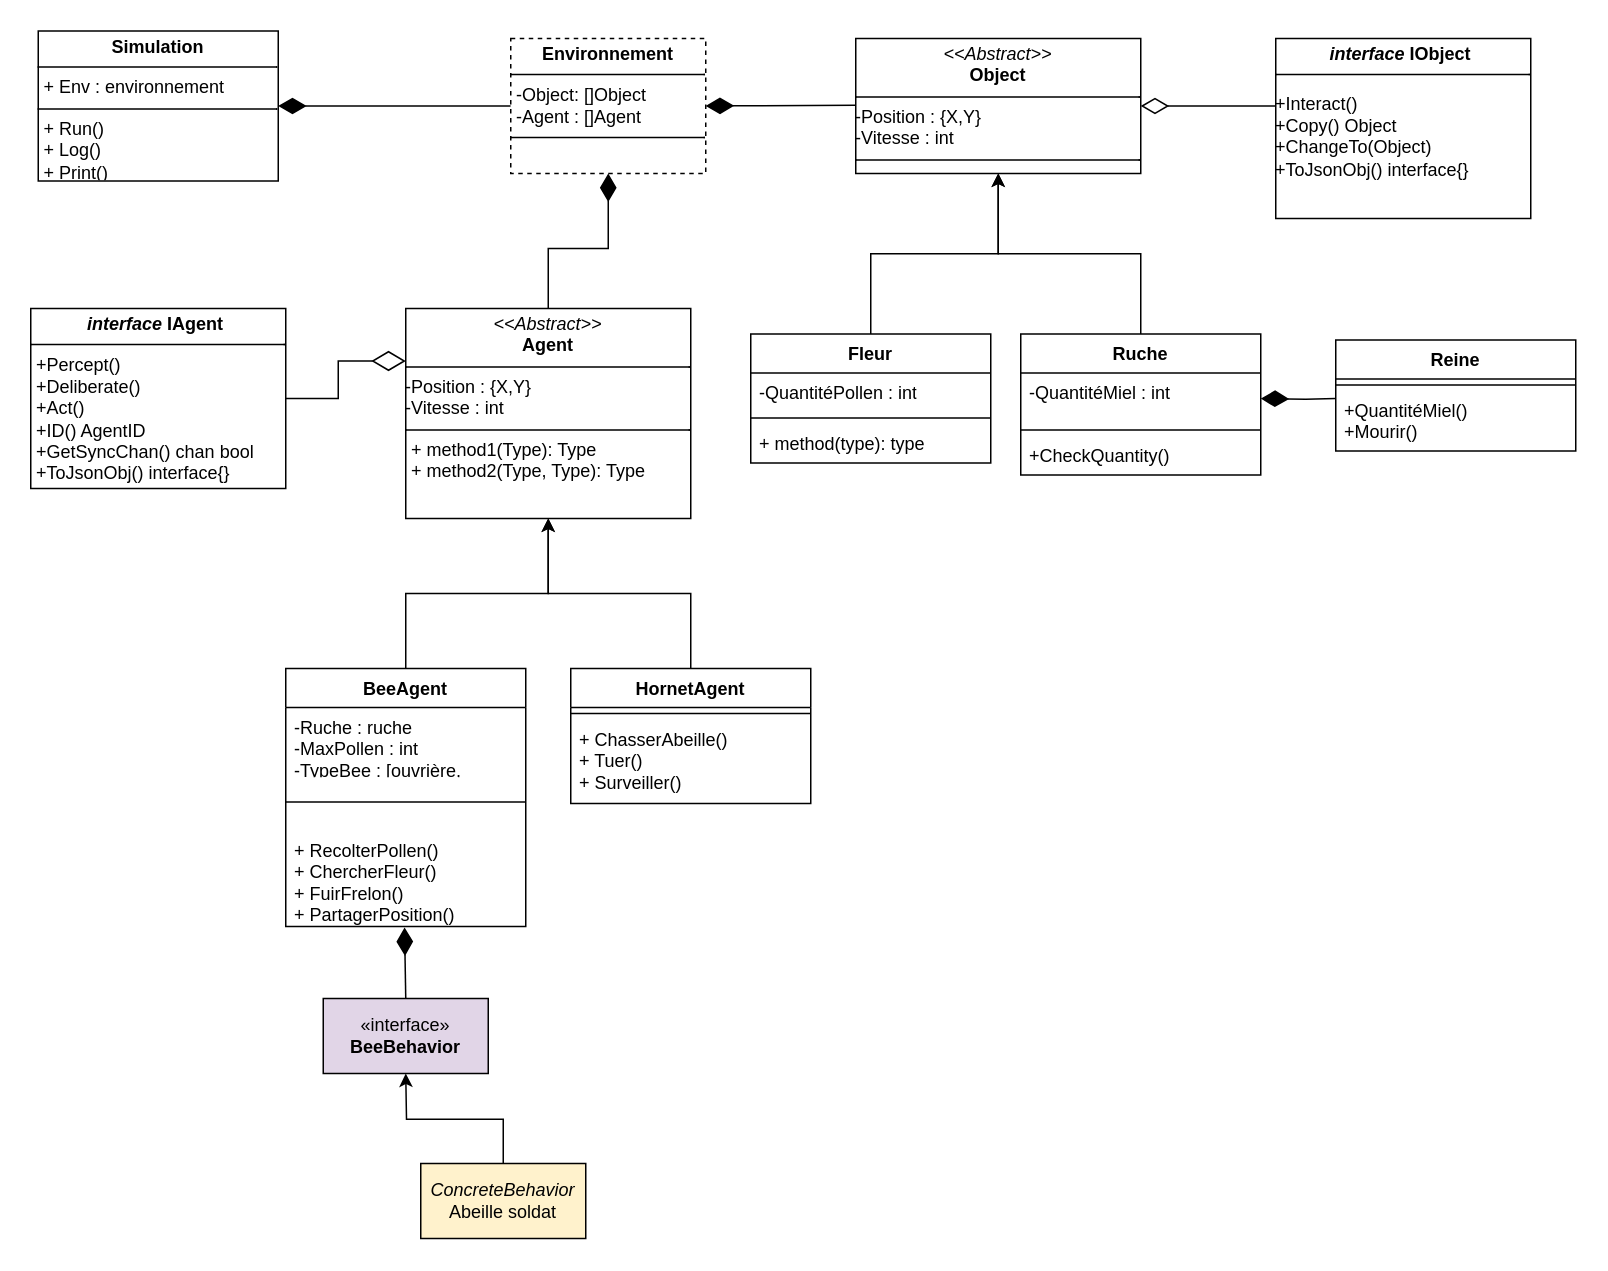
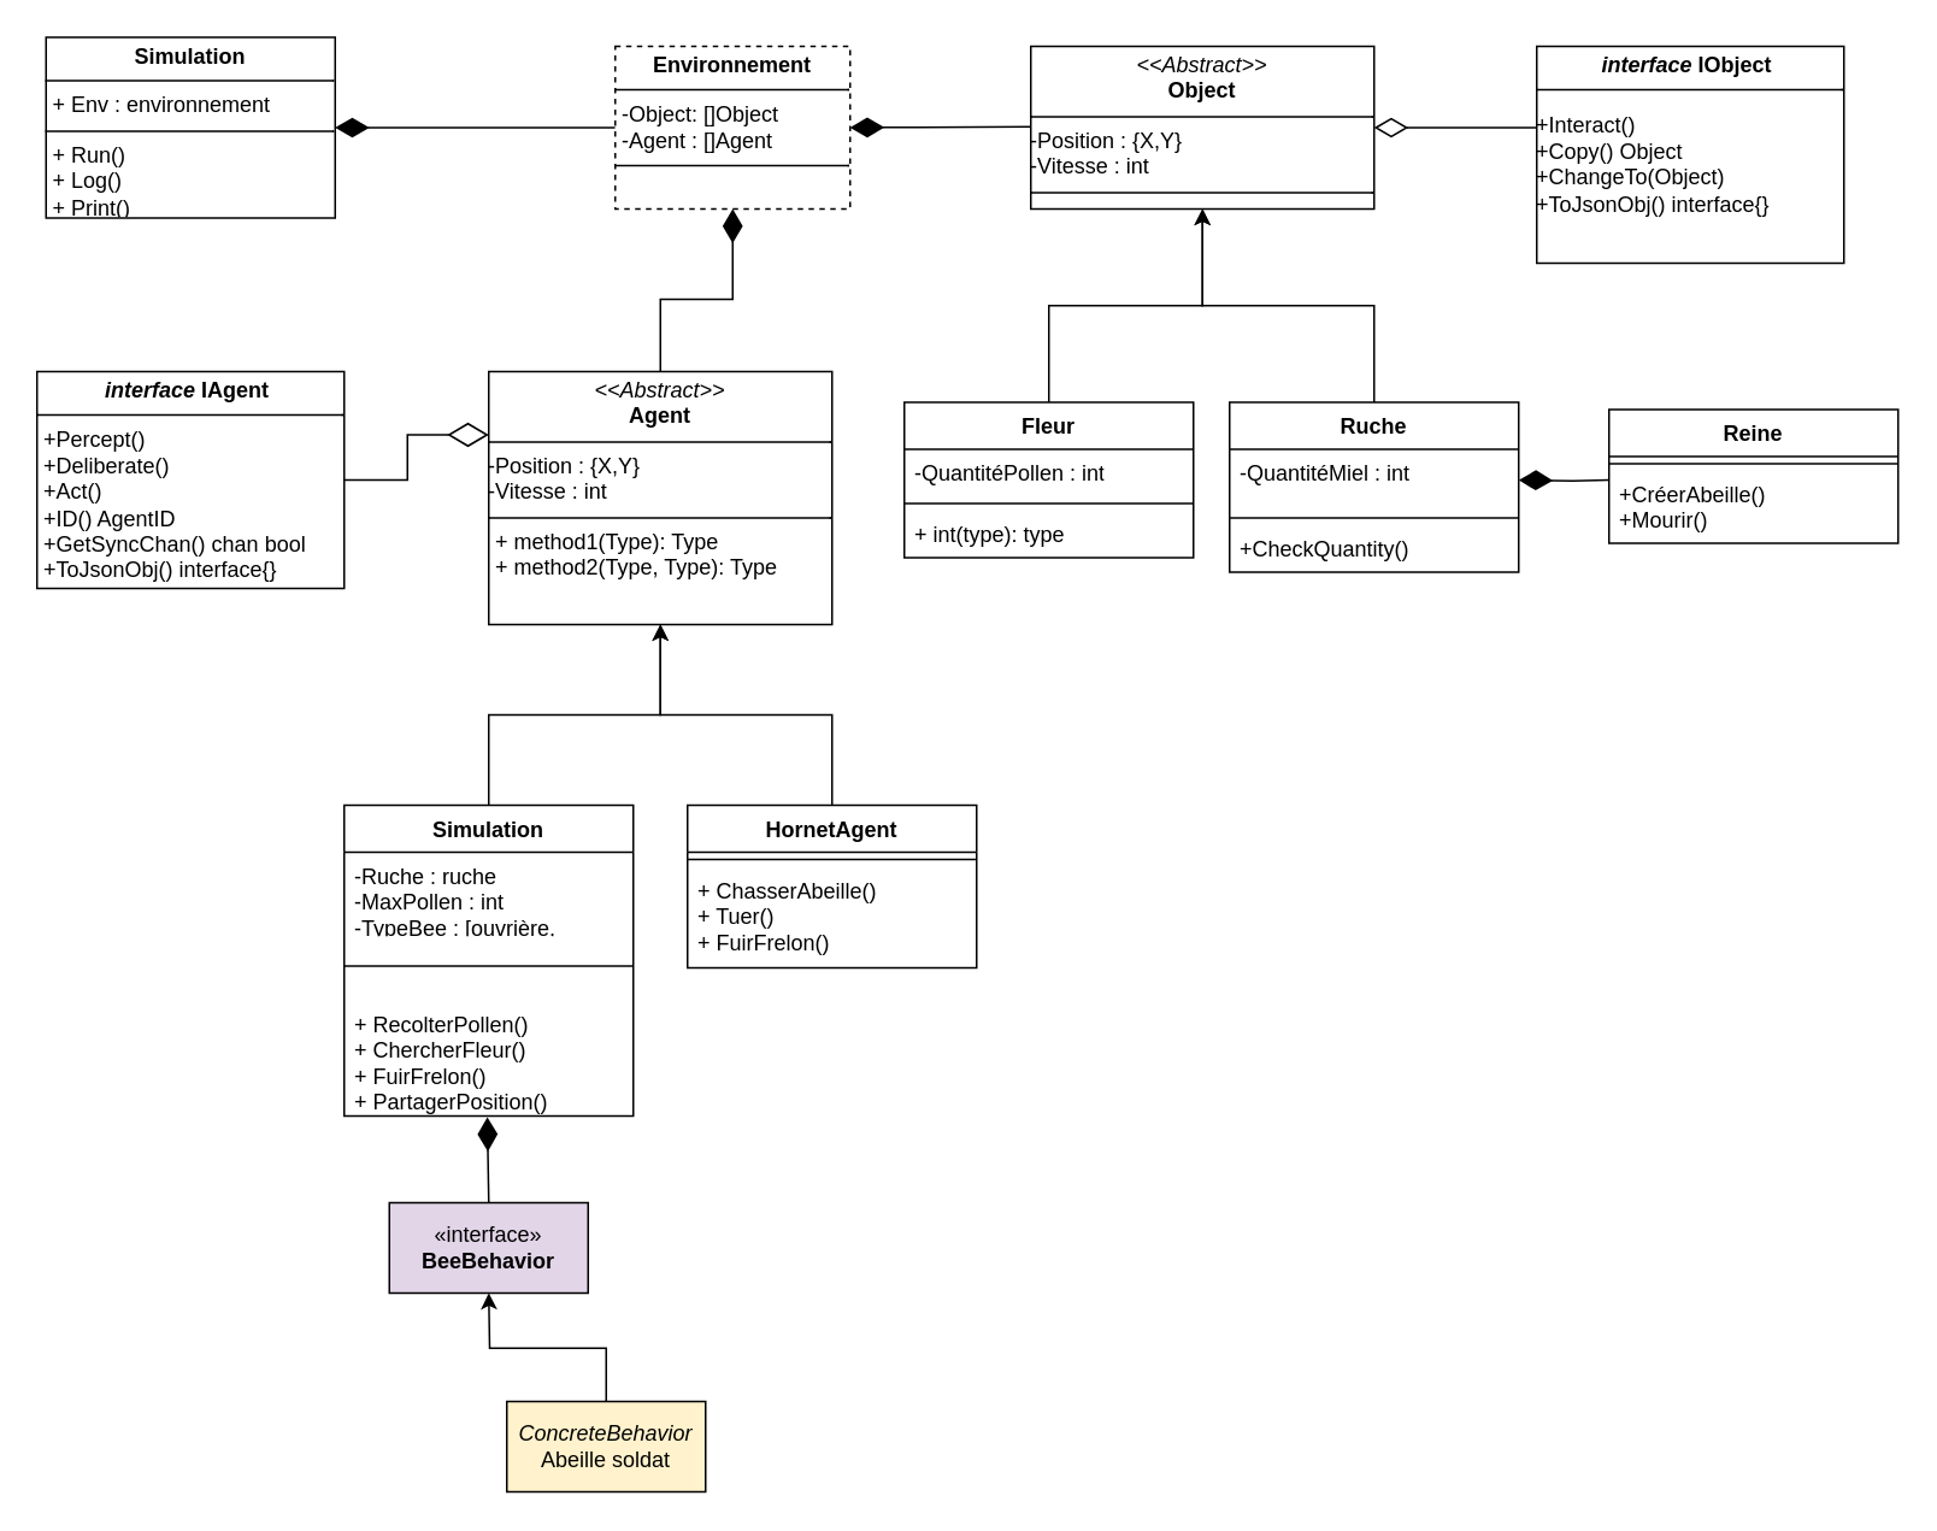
  <mxCell id="0" />
  <mxCell id="1" parent="0" />
  <mxCell id="2" style="edgeStyle=orthogonalEdgeStyle;rounded=0;orthogonalLoop=1;jettySize=auto;html=1;exitX=1;exitY=0.5;exitDx=0;exitDy=0;entryX=0;entryY=0.25;entryDx=0;entryDy=0;endArrow=diamondThin;endFill=0;startSize=14;endSize=20;" edge="1" parent="1" source="3" target="14"><mxGeometry relative="1" as="geometry" /></mxCell>
  <mxCell id="3" value="&lt;p style=&quot;margin:0px;margin-top:4px;text-align:center;&quot;&gt;&lt;b&gt;&lt;i&gt;interface&lt;/i&gt; IAgent&amp;nbsp;&lt;/b&gt;&lt;/p&gt;&lt;hr size=&quot;1&quot; style=&quot;border-style:solid;&quot;&gt;&lt;p style=&quot;margin:0px;margin-left:4px;&quot;&gt;&lt;/p&gt;&lt;p style=&quot;margin:0px;margin-left:4px;&quot;&gt;+Percept()&lt;/p&gt;&lt;p style=&quot;margin:0px;margin-left:4px;&quot;&gt;+Deliberate()&lt;/p&gt;&lt;p style=&quot;margin:0px;margin-left:4px;&quot;&gt;+Act()&lt;/p&gt;&lt;p style=&quot;margin:0px;margin-left:4px;&quot;&gt;+ID() AgentID&lt;/p&gt;&lt;p style=&quot;margin:0px;margin-left:4px;&quot;&gt;&lt;span class=&quot;&quot;&gt;+GetSyncChan() &lt;/span&gt;&lt;span class=&quot;hljs-keyword&quot;&gt;chan&lt;/span&gt;&lt;span class=&quot;&quot;&gt; &lt;/span&gt;&lt;span class=&quot;hljs-type&quot;&gt;bool&lt;/span&gt;&lt;/p&gt;&lt;p style=&quot;margin:0px;margin-left:4px;&quot;&gt;&lt;span class=&quot;&quot;&gt;+ToJsonObj() &lt;/span&gt;&lt;span class=&quot;hljs-keyword&quot;&gt;interface&lt;/span&gt;&lt;span class=&quot;&quot;&gt;{}&lt;/span&gt;&lt;/p&gt;" style="verticalAlign=top;align=left;overflow=fill;html=1;whiteSpace=wrap;" vertex="1" parent="1"><mxGeometry x="20" y="205" width="170" height="120" as="geometry" /></mxCell>
  <mxCell id="4" style="edgeStyle=orthogonalEdgeStyle;rounded=0;orthogonalLoop=1;jettySize=auto;html=1;exitX=0.5;exitY=0;exitDx=0;exitDy=0;entryX=0.5;entryY=1;entryDx=0;entryDy=0;" edge="1" parent="1" source="5" target="14"><mxGeometry relative="1" as="geometry" /></mxCell>
- <mxCell id="5" value="BeeAgent" style="swimlane;fontStyle=1;align=center;verticalAlign=top;childLayout=stackLayout;horizontal=1;startSize=26;horizontalStack=0;resizeParent=1;resizeParentMax=0;resizeLast=0;collapsible=1;marginBottom=0;whiteSpace=wrap;html=1;" vertex="1" parent="1"><mxGeometry x="190" y="445" width="160" height="172" as="geometry" /></mxCell>
+ <mxCell id="5" value="Simulation" style="swimlane;fontStyle=1;align=center;verticalAlign=top;childLayout=stackLayout;horizontal=1;startSize=26;horizontalStack=0;resizeParent=1;resizeParentMax=0;resizeLast=0;collapsible=1;marginBottom=0;whiteSpace=wrap;html=1;" vertex="1" parent="1"><mxGeometry x="190" y="445" width="160" height="172" as="geometry" /></mxCell>
  <mxCell id="6" value="&lt;div&gt;-Ruche : ruche&lt;br&gt;&lt;/div&gt;&lt;div&gt;-MaxPollen : int&lt;/div&gt;&lt;div&gt;-TypeBee : [ouvrière, soldat]&lt;/div&gt;" style="text;strokeColor=none;fillColor=none;align=left;verticalAlign=top;spacingLeft=4;spacingRight=4;overflow=hidden;rotatable=0;points=[[0,0.5],[1,0.5]];portConstraint=eastwest;whiteSpace=wrap;html=1;" vertex="1" parent="5"><mxGeometry y="26" width="160" height="44" as="geometry" /></mxCell>
  <mxCell id="7" value="" style="line;strokeWidth=1;fillColor=none;align=left;verticalAlign=middle;spacingTop=-1;spacingLeft=3;spacingRight=3;rotatable=0;labelPosition=right;points=[];portConstraint=eastwest;strokeColor=inherit;" vertex="1" parent="5"><mxGeometry y="70" width="160" height="38" as="geometry" /></mxCell>
  <mxCell id="8" value="+ RecolterPollen()&lt;div&gt;+ ChercherFleur()&lt;/div&gt;&lt;div&gt;+ FuirFrelon()&lt;/div&gt;&lt;div&gt;+ PartagerPosition()&lt;/div&gt;" style="text;strokeColor=none;fillColor=none;align=left;verticalAlign=top;spacingLeft=4;spacingRight=4;overflow=hidden;rotatable=0;points=[[0,0.5],[1,0.5]];portConstraint=eastwest;whiteSpace=wrap;html=1;" vertex="1" parent="5"><mxGeometry y="108" width="160" height="64" as="geometry" /></mxCell>
  <mxCell id="9" value="" style="edgeStyle=orthogonalEdgeStyle;rounded=0;orthogonalLoop=1;jettySize=auto;html=1;" edge="1" parent="1" source="10" target="14"><mxGeometry relative="1" as="geometry" /></mxCell>
  <mxCell id="10" value="HornetAgent" style="swimlane;fontStyle=1;align=center;verticalAlign=top;childLayout=stackLayout;horizontal=1;startSize=26;horizontalStack=0;resizeParent=1;resizeParentMax=0;resizeLast=0;collapsible=1;marginBottom=0;whiteSpace=wrap;html=1;" vertex="1" parent="1"><mxGeometry x="380" y="445" width="160" height="90" as="geometry" /></mxCell>
  <mxCell id="11" value="" style="line;strokeWidth=1;fillColor=none;align=left;verticalAlign=middle;spacingTop=-1;spacingLeft=3;spacingRight=3;rotatable=0;labelPosition=right;points=[];portConstraint=eastwest;strokeColor=inherit;" vertex="1" parent="10"><mxGeometry y="26" width="160" height="8" as="geometry" /></mxCell>
- <mxCell id="12" value="+ ChasserAbeille()&lt;div&gt;+ Tuer()&lt;/div&gt;&lt;div&gt;+ Surveiller()&lt;/div&gt;" style="text;strokeColor=none;fillColor=none;align=left;verticalAlign=top;spacingLeft=4;spacingRight=4;overflow=hidden;rotatable=0;points=[[0,0.5],[1,0.5]];portConstraint=eastwest;whiteSpace=wrap;html=1;" vertex="1" parent="10"><mxGeometry y="34" width="160" height="56" as="geometry" /></mxCell>
+ <mxCell id="12" value="+ ChasserAbeille()&lt;div&gt;+ Tuer()&lt;/div&gt;&lt;div&gt;+ FuirFrelon()&lt;/div&gt;" style="text;strokeColor=none;fillColor=none;align=left;verticalAlign=top;spacingLeft=4;spacingRight=4;overflow=hidden;rotatable=0;points=[[0,0.5],[1,0.5]];portConstraint=eastwest;whiteSpace=wrap;html=1;" vertex="1" parent="10"><mxGeometry y="34" width="160" height="56" as="geometry" /></mxCell>
  <mxCell id="13" style="edgeStyle=orthogonalEdgeStyle;rounded=0;orthogonalLoop=1;jettySize=auto;html=1;exitX=0.5;exitY=0;exitDx=0;exitDy=0;entryX=0.5;entryY=1;entryDx=0;entryDy=0;endArrow=diamondThin;endFill=1;endSize=16;" edge="1" parent="1" source="14" target="17"><mxGeometry relative="1" as="geometry" /></mxCell>
  <mxCell id="14" value="&lt;p style=&quot;margin:0px;margin-top:4px;text-align:center;&quot;&gt;&lt;i&gt;&amp;lt;&amp;lt;Abstract&amp;gt;&amp;gt;&lt;/i&gt;&lt;br&gt;&lt;b&gt;Agent&lt;/b&gt;&lt;/p&gt;&lt;hr size=&quot;1&quot; style=&quot;border-style:solid;&quot;&gt;&lt;div&gt;-Position : {X,Y}&lt;/div&gt;&lt;div&gt;-Vitesse : int&lt;/div&gt;&lt;hr size=&quot;1&quot; style=&quot;border-style:solid;&quot;&gt;&lt;p style=&quot;margin:0px;margin-left:4px;&quot;&gt;+ method1(Type): Type&lt;br&gt;+ method2(Type, Type): Type&lt;/p&gt;" style="verticalAlign=top;align=left;overflow=fill;html=1;whiteSpace=wrap;" vertex="1" parent="1"><mxGeometry x="270" y="205" width="190" height="140" as="geometry" /></mxCell>
  <mxCell id="15" value="&lt;p style=&quot;margin:0px;margin-top:4px;text-align:center;&quot;&gt;&lt;b&gt;Simulation&lt;/b&gt;&lt;/p&gt;&lt;hr size=&quot;1&quot; style=&quot;border-style:solid;&quot;&gt;&lt;p style=&quot;margin:0px;margin-left:4px;&quot;&gt;+ Env : environnement&lt;/p&gt;&lt;hr size=&quot;1&quot; style=&quot;border-style:solid;&quot;&gt;&lt;p style=&quot;margin:0px;margin-left:4px;&quot;&gt;+ Run()&lt;/p&gt;&lt;p style=&quot;margin:0px;margin-left:4px;&quot;&gt;+ Log()&lt;/p&gt;&lt;p style=&quot;margin:0px;margin-left:4px;&quot;&gt;+ Print()&lt;/p&gt;" style="verticalAlign=top;align=left;overflow=fill;html=1;whiteSpace=wrap;" vertex="1" parent="1"><mxGeometry x="25" y="20" width="160" height="100" as="geometry" /></mxCell>
  <mxCell id="16" style="edgeStyle=orthogonalEdgeStyle;rounded=0;orthogonalLoop=1;jettySize=auto;html=1;exitX=0;exitY=0.5;exitDx=0;exitDy=0;endArrow=diamondThin;endFill=1;endSize=16;" edge="1" parent="1" source="17" target="15"><mxGeometry relative="1" as="geometry" /></mxCell>
  <mxCell id="17" value="&lt;p style=&quot;margin:0px;margin-top:4px;text-align:center;&quot;&gt;&lt;b&gt;Environnement&lt;/b&gt;&lt;/p&gt;&lt;hr size=&quot;1&quot; style=&quot;border-style:solid;&quot;&gt;&lt;p style=&quot;margin:0px;margin-left:4px;&quot;&gt;-Object: []Object&lt;/p&gt;&lt;p style=&quot;margin:0px;margin-left:4px;&quot;&gt;-Agent : []Agent&lt;/p&gt;&lt;hr size=&quot;1&quot; style=&quot;border-style:solid;&quot;&gt;&lt;p style=&quot;margin:0px;margin-left:4px;&quot;&gt;&lt;br&gt;&lt;/p&gt;" style="verticalAlign=top;align=left;overflow=fill;html=1;whiteSpace=wrap;dashed=1;" vertex="1" parent="1"><mxGeometry x="340" y="25" width="130" height="90" as="geometry" /></mxCell>
  <mxCell id="18" style="edgeStyle=orthogonalEdgeStyle;rounded=0;orthogonalLoop=1;jettySize=auto;html=1;exitX=0;exitY=0.5;exitDx=0;exitDy=0;endArrow=diamondThin;endFill=0;endSize=16;" edge="1" parent="1"><mxGeometry relative="1" as="geometry"><mxPoint x="850" y="70" as="sourcePoint" /><mxPoint x="760" y="70" as="targetPoint" /></mxGeometry></mxCell>
  <mxCell id="19" value="&lt;p style=&quot;margin:0px;margin-top:4px;text-align:center;&quot;&gt;&lt;b&gt;&lt;font face=&quot;Helvetica&quot;&gt;&lt;i&gt;interface&lt;/i&gt; IObject&amp;nbsp;&lt;/font&gt;&lt;/b&gt;&lt;/p&gt;&lt;hr size=&quot;1&quot; style=&quot;border-style:solid;&quot;&gt;&lt;p style=&quot;margin:0px;margin-left:4px;&quot;&gt;&lt;/p&gt;&lt;pre lang=&quot;go&quot; class=&quot;code highlight&quot;&gt;&lt;font face=&quot;Helvetica&quot;&gt;&lt;span class=&quot;&quot;&gt;+Interact()&lt;/span&gt;&lt;br&gt;&lt;span class=&quot;&quot;&gt;+Copy() Object&lt;/span&gt;&lt;br&gt;&lt;span class=&quot;&quot;&gt;+ChangeTo(Object)&lt;/span&gt;&lt;br&gt;&lt;span class=&quot;&quot;&gt;+ToJsonObj() &lt;/span&gt;&lt;span class=&quot;hljs-keyword&quot;&gt;interface&lt;/span&gt;&lt;span class=&quot;&quot;&gt;{}&lt;/span&gt;&lt;/font&gt;&lt;/pre&gt;" style="verticalAlign=top;align=left;overflow=fill;html=1;whiteSpace=wrap;" vertex="1" parent="1"><mxGeometry x="850" y="25" width="170" height="120" as="geometry" /></mxCell>
  <mxCell id="20" value="&lt;p style=&quot;margin:0px;margin-top:4px;text-align:center;&quot;&gt;&lt;i&gt;&amp;lt;&amp;lt;Abstract&amp;gt;&amp;gt;&lt;/i&gt;&lt;br&gt;&lt;b&gt;Object&lt;/b&gt;&lt;/p&gt;&lt;hr size=&quot;1&quot; style=&quot;border-style:solid;&quot;&gt;&lt;div&gt;-Position : {X,Y}&lt;/div&gt;&lt;div&gt;-Vitesse : int&lt;/div&gt;&lt;hr size=&quot;1&quot; style=&quot;border-style:solid;&quot;&gt;&lt;p style=&quot;margin:0px;margin-left:4px;&quot;&gt;&lt;br&gt;&lt;/p&gt;" style="verticalAlign=top;align=left;overflow=fill;html=1;whiteSpace=wrap;" vertex="1" parent="1"><mxGeometry x="570" y="25" width="190" height="90" as="geometry" /></mxCell>
  <mxCell id="21" style="edgeStyle=orthogonalEdgeStyle;rounded=0;orthogonalLoop=1;jettySize=auto;html=1;exitX=0;exitY=0.5;exitDx=0;exitDy=0;endArrow=diamondThin;endFill=1;endSize=16;entryX=1;entryY=0.5;entryDx=0;entryDy=0;" edge="1" parent="1" target="17"><mxGeometry relative="1" as="geometry"><mxPoint x="570" y="69.5" as="sourcePoint" /><mxPoint x="480" y="69.5" as="targetPoint" /></mxGeometry></mxCell>
  <mxCell id="22" style="edgeStyle=orthogonalEdgeStyle;rounded=0;orthogonalLoop=1;jettySize=auto;html=1;exitX=0.5;exitY=0;exitDx=0;exitDy=0;entryX=0.5;entryY=1;entryDx=0;entryDy=0;" edge="1" parent="1" source="23" target="20"><mxGeometry relative="1" as="geometry" /></mxCell>
  <mxCell id="23" value="Fleur" style="swimlane;fontStyle=1;align=center;verticalAlign=top;childLayout=stackLayout;horizontal=1;startSize=26;horizontalStack=0;resizeParent=1;resizeParentMax=0;resizeLast=0;collapsible=1;marginBottom=0;whiteSpace=wrap;html=1;" vertex="1" parent="1"><mxGeometry x="500" y="222" width="160" height="86" as="geometry" /></mxCell>
  <mxCell id="24" value="-QuantitéPollen : int" style="text;strokeColor=none;fillColor=none;align=left;verticalAlign=top;spacingLeft=4;spacingRight=4;overflow=hidden;rotatable=0;points=[[0,0.5],[1,0.5]];portConstraint=eastwest;whiteSpace=wrap;html=1;" vertex="1" parent="23"><mxGeometry y="26" width="160" height="26" as="geometry" /></mxCell>
  <mxCell id="25" value="" style="line;strokeWidth=1;fillColor=none;align=left;verticalAlign=middle;spacingTop=-1;spacingLeft=3;spacingRight=3;rotatable=0;labelPosition=right;points=[];portConstraint=eastwest;strokeColor=inherit;" vertex="1" parent="23"><mxGeometry y="52" width="160" height="8" as="geometry" /></mxCell>
- <mxCell id="26" value="+ method(type): type" style="text;strokeColor=none;fillColor=none;align=left;verticalAlign=top;spacingLeft=4;spacingRight=4;overflow=hidden;rotatable=0;points=[[0,0.5],[1,0.5]];portConstraint=eastwest;whiteSpace=wrap;html=1;" vertex="1" parent="23"><mxGeometry y="60" width="160" height="26" as="geometry" /></mxCell>
+ <mxCell id="26" value="+ int(type): type" style="text;strokeColor=none;fillColor=none;align=left;verticalAlign=top;spacingLeft=4;spacingRight=4;overflow=hidden;rotatable=0;points=[[0,0.5],[1,0.5]];portConstraint=eastwest;whiteSpace=wrap;html=1;" vertex="1" parent="23"><mxGeometry y="60" width="160" height="26" as="geometry" /></mxCell>
  <mxCell id="27" style="edgeStyle=orthogonalEdgeStyle;rounded=0;orthogonalLoop=1;jettySize=auto;html=1;exitX=0.5;exitY=0;exitDx=0;exitDy=0;entryX=0.5;entryY=1;entryDx=0;entryDy=0;" edge="1" parent="1" source="28" target="20"><mxGeometry relative="1" as="geometry" /></mxCell>
  <mxCell id="28" value="Ruche" style="swimlane;fontStyle=1;align=center;verticalAlign=top;childLayout=stackLayout;horizontal=1;startSize=26;horizontalStack=0;resizeParent=1;resizeParentMax=0;resizeLast=0;collapsible=1;marginBottom=0;whiteSpace=wrap;html=1;" vertex="1" parent="1"><mxGeometry x="680" y="222" width="160" height="94" as="geometry" /></mxCell>
  <mxCell id="29" value="-QuantitéMiel : int" style="text;strokeColor=none;fillColor=none;align=left;verticalAlign=top;spacingLeft=4;spacingRight=4;overflow=hidden;rotatable=0;points=[[0,0.5],[1,0.5]];portConstraint=eastwest;whiteSpace=wrap;html=1;" vertex="1" parent="28"><mxGeometry y="26" width="160" height="34" as="geometry" /></mxCell>
  <mxCell id="30" value="" style="line;strokeWidth=1;fillColor=none;align=left;verticalAlign=middle;spacingTop=-1;spacingLeft=3;spacingRight=3;rotatable=0;labelPosition=right;points=[];portConstraint=eastwest;strokeColor=inherit;" vertex="1" parent="28"><mxGeometry y="60" width="160" height="8" as="geometry" /></mxCell>
  <mxCell id="31" value="+CheckQuantity()" style="text;strokeColor=none;fillColor=none;align=left;verticalAlign=top;spacingLeft=4;spacingRight=4;overflow=hidden;rotatable=0;points=[[0,0.5],[1,0.5]];portConstraint=eastwest;whiteSpace=wrap;html=1;" vertex="1" parent="28"><mxGeometry y="68" width="160" height="26" as="geometry" /></mxCell>
  <mxCell id="32" value="Reine" style="swimlane;fontStyle=1;align=center;verticalAlign=top;childLayout=stackLayout;horizontal=1;startSize=26;horizontalStack=0;resizeParent=1;resizeParentMax=0;resizeLast=0;collapsible=1;marginBottom=0;whiteSpace=wrap;html=1;" vertex="1" parent="1"><mxGeometry x="890" y="226" width="160" height="74" as="geometry" /></mxCell>
  <mxCell id="33" value="" style="line;strokeWidth=1;fillColor=none;align=left;verticalAlign=middle;spacingTop=-1;spacingLeft=3;spacingRight=3;rotatable=0;labelPosition=right;points=[];portConstraint=eastwest;strokeColor=inherit;" vertex="1" parent="32"><mxGeometry y="26" width="160" height="8" as="geometry" /></mxCell>
- <mxCell id="34" value="+QuantitéMiel()&lt;div&gt;+Mourir()&lt;/div&gt;" style="text;strokeColor=none;fillColor=none;align=left;verticalAlign=top;spacingLeft=4;spacingRight=4;overflow=hidden;rotatable=0;points=[[0,0.5],[1,0.5]];portConstraint=eastwest;whiteSpace=wrap;html=1;" vertex="1" parent="32"><mxGeometry y="34" width="160" height="40" as="geometry" /></mxCell>
+ <mxCell id="34" value="+CréerAbeille()&lt;div&gt;+Mourir()&lt;/div&gt;" style="text;strokeColor=none;fillColor=none;align=left;verticalAlign=top;spacingLeft=4;spacingRight=4;overflow=hidden;rotatable=0;points=[[0,0.5],[1,0.5]];portConstraint=eastwest;whiteSpace=wrap;html=1;" vertex="1" parent="32"><mxGeometry y="34" width="160" height="40" as="geometry" /></mxCell>
  <mxCell id="35" style="edgeStyle=orthogonalEdgeStyle;rounded=0;orthogonalLoop=1;jettySize=auto;html=1;exitX=0;exitY=0.5;exitDx=0;exitDy=0;entryX=1;entryY=0.5;entryDx=0;entryDy=0;endArrow=diamondThin;endFill=1;endSize=16;" edge="1" parent="1" target="29"><mxGeometry relative="1" as="geometry"><mxPoint x="890" y="265" as="sourcePoint" /></mxGeometry></mxCell>
  <mxCell id="36" value="«interface»&lt;br&gt;&lt;b&gt;BeeBehavior&lt;/b&gt;" style="html=1;whiteSpace=wrap;fillColor=#e1d5e7;" vertex="1" parent="1"><mxGeometry x="215" y="665" width="110" height="50" as="geometry" /></mxCell>
  <mxCell id="37" style="edgeStyle=orthogonalEdgeStyle;rounded=0;orthogonalLoop=1;jettySize=auto;html=1;exitX=0.5;exitY=0;exitDx=0;exitDy=0;entryX=0.495;entryY=1.01;entryDx=0;entryDy=0;entryPerimeter=0;endArrow=diamondThin;endFill=1;endSize=16;" edge="1" parent="1" source="36" target="8"><mxGeometry relative="1" as="geometry" /></mxCell>
  <mxCell id="38" style="edgeStyle=orthogonalEdgeStyle;rounded=0;orthogonalLoop=1;jettySize=auto;html=1;exitX=0.5;exitY=0;exitDx=0;exitDy=0;" edge="1" parent="1" source="39"><mxGeometry relative="1" as="geometry"><mxPoint x="270" y="715" as="targetPoint" /></mxGeometry></mxCell>
  <mxCell id="39" value="&lt;i&gt;ConcreteBehavior&lt;/i&gt;&lt;div&gt;Abeille soldat&lt;/div&gt;" style="html=1;whiteSpace=wrap;fillColor=#fff2cc;" vertex="1" parent="1"><mxGeometry x="280" y="775" width="110" height="50" as="geometry" /></mxCell>
